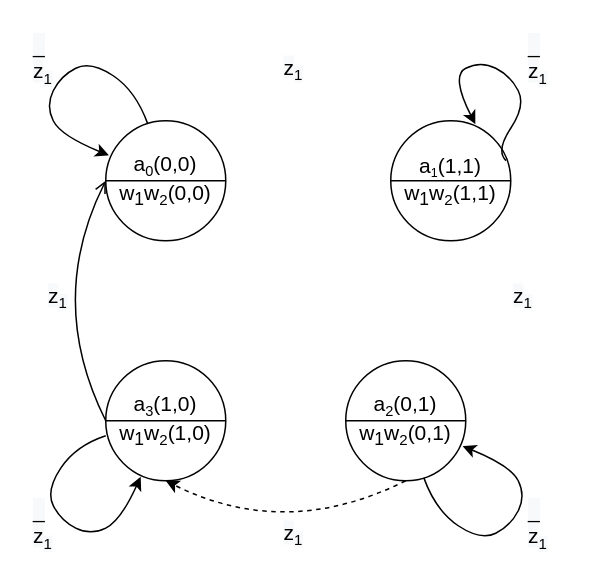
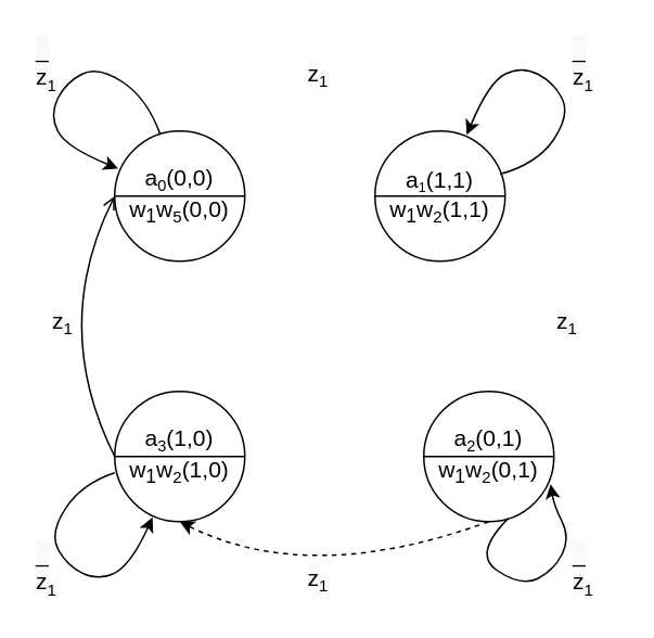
  <mxCell id="0" />
  <mxCell id="1" parent="0" />
- <mxCell id="2" value="&lt;font style=&quot;text-align: left ; font-size: 14px&quot;&gt;a&lt;/font&gt;&lt;font style=&quot;text-align: left&quot;&gt;&lt;span style=&quot;font-size: 11.667px&quot;&gt;&lt;sub&gt;0&lt;/sub&gt;&lt;/span&gt;&lt;span style=&quot;font-size: 14px&quot;&gt;(0,0)&lt;br&gt;&lt;/span&gt;&lt;span style=&quot;text-align: center ; font-size: 14px&quot;&gt;w&lt;sub&gt;1&lt;/sub&gt;&lt;/span&gt;&lt;span style=&quot;text-align: center ; font-size: 14px&quot;&gt;w&lt;/span&gt;&lt;sub style=&quot;text-align: center&quot;&gt;2&lt;/sub&gt;&lt;span style=&quot;text-align: center ; font-size: 14px&quot;&gt;(0,0)&lt;/span&gt;&lt;span style=&quot;font-size: 14px&quot;&gt;&lt;br&gt;&lt;/span&gt;&lt;/font&gt;" style="shape=lineEllipse;perimeter=ellipsePerimeter;whiteSpace=wrap;html=1;backgroundOutline=1;" vertex="1" parent="1"><mxGeometry x="70" y="80" width="80" height="80" as="geometry" /></mxCell>
- <mxCell id="3" value="&lt;font style=&quot;font-size: 14px&quot;&gt;a&lt;/font&gt;&lt;font size=&quot;1&quot;&gt;&lt;sub&gt;1&lt;/sub&gt;&lt;/font&gt;&lt;font&gt;&lt;span style=&quot;font-size: 14px&quot;&gt;(1,1)&lt;br&gt;&lt;/span&gt;&lt;span style=&quot;font-size: 14px&quot;&gt;w&lt;sub&gt;1&lt;/sub&gt;&lt;/span&gt;&lt;span style=&quot;font-size: 14px&quot;&gt;w&lt;/span&gt;&lt;sub&gt;2&lt;/sub&gt;&lt;span style=&quot;font-size: 14px&quot;&gt;(1,1)&lt;/span&gt;&lt;span style=&quot;font-size: 14px&quot;&gt;&lt;br&gt;&lt;/span&gt;&lt;/font&gt;" style="shape=lineEllipse;perimeter=ellipsePerimeter;whiteSpace=wrap;html=1;backgroundOutline=1;" vertex="1" parent="1"><mxGeometry x="260" y="80" width="80" height="80" as="geometry" /></mxCell>
+ <mxCell id="2" value="&lt;font style=&quot;text-align: left ; font-size: 14px&quot;&gt;a&lt;/font&gt;&lt;font style=&quot;text-align: left&quot;&gt;&lt;span style=&quot;font-size: 11.667px&quot;&gt;&lt;sub&gt;0&lt;/sub&gt;&lt;/span&gt;&lt;span style=&quot;font-size: 14px&quot;&gt;(0,0)&lt;br&gt;&lt;/span&gt;&lt;span style=&quot;text-align: center ; font-size: 14px&quot;&gt;w&lt;sub&gt;1&lt;/sub&gt;&lt;/span&gt;&lt;span style=&quot;text-align: center ; font-size: 14px&quot;&gt;w&lt;/span&gt;&lt;sub style=&quot;text-align: center&quot;&gt;5&lt;/sub&gt;&lt;span style=&quot;text-align: center ; font-size: 14px&quot;&gt;(0,0)&lt;/span&gt;&lt;span style=&quot;font-size: 14px&quot;&gt;&lt;br&gt;&lt;/span&gt;&lt;/font&gt;" style="shape=lineEllipse;perimeter=ellipsePerimeter;whiteSpace=wrap;html=1;backgroundOutline=1;" vertex="1" parent="1"><mxGeometry x="70" y="80" width="80" height="80" as="geometry" /></mxCell>
+ <mxCell id="3" value="&lt;font style=&quot;font-size: 14px&quot;&gt;a&lt;/font&gt;&lt;font size=&quot;1&quot;&gt;&lt;sub&gt;1&lt;/sub&gt;&lt;/font&gt;&lt;font&gt;&lt;span style=&quot;font-size: 14px&quot;&gt;(1,1)&lt;br&gt;&lt;/span&gt;&lt;span style=&quot;font-size: 14px&quot;&gt;w&lt;sub&gt;1&lt;/sub&gt;&lt;/span&gt;&lt;span style=&quot;font-size: 14px&quot;&gt;w&lt;/span&gt;&lt;sub&gt;2&lt;/sub&gt;&lt;span style=&quot;font-size: 14px&quot;&gt;(1,1)&lt;/span&gt;&lt;span style=&quot;font-size: 14px&quot;&gt;&lt;br&gt;&lt;/span&gt;&lt;/font&gt;" style="shape=lineEllipse;perimeter=ellipsePerimeter;whiteSpace=wrap;html=1;backgroundOutline=1;" vertex="1" parent="1"><mxGeometry x="230" y="80" width="80" height="80" as="geometry" /></mxCell>
  <mxCell id="4" value="&lt;font style=&quot;font-size: 14px&quot;&gt;a&lt;/font&gt;&lt;font&gt;&lt;span style=&quot;font-size: 11.667px&quot;&gt;&lt;sub&gt;3&lt;/sub&gt;&lt;/span&gt;&lt;span style=&quot;font-size: 14px&quot;&gt;(1,0)&lt;br&gt;&lt;/span&gt;&lt;span style=&quot;font-size: 14px&quot;&gt;w&lt;sub&gt;1&lt;/sub&gt;&lt;/span&gt;&lt;span style=&quot;font-size: 14px&quot;&gt;w&lt;/span&gt;&lt;sub&gt;2&lt;/sub&gt;&lt;span style=&quot;font-size: 14px&quot;&gt;(1,0)&lt;/span&gt;&lt;span style=&quot;font-size: 14px&quot;&gt;&lt;br&gt;&lt;/span&gt;&lt;/font&gt;" style="shape=lineEllipse;perimeter=ellipsePerimeter;whiteSpace=wrap;html=1;backgroundOutline=1;" vertex="1" parent="1"><mxGeometry x="70" y="240" width="80" height="80" as="geometry" /></mxCell>
- <mxCell id="5" value="&lt;font style=&quot;font-size: 14px&quot;&gt;a&lt;/font&gt;&lt;font&gt;&lt;span style=&quot;font-size: 11.667px&quot;&gt;&lt;sub&gt;2&lt;/sub&gt;&lt;/span&gt;&lt;span style=&quot;font-size: 14px&quot;&gt;(0,1)&lt;br&gt;&lt;/span&gt;&lt;span style=&quot;font-size: 14px&quot;&gt;w&lt;sub&gt;1&lt;/sub&gt;&lt;/span&gt;&lt;span style=&quot;font-size: 14px&quot;&gt;w&lt;/span&gt;&lt;sub&gt;2&lt;/sub&gt;&lt;span style=&quot;font-size: 14px&quot;&gt;(0,1)&lt;/span&gt;&lt;span style=&quot;font-size: 14px&quot;&gt;&lt;br&gt;&lt;/span&gt;&lt;/font&gt;" style="shape=lineEllipse;perimeter=ellipsePerimeter;whiteSpace=wrap;html=1;backgroundOutline=1;" vertex="1" parent="1"><mxGeometry x="230" y="240" width="80" height="80" as="geometry" /></mxCell>
+ <mxCell id="5" value="&lt;font style=&quot;font-size: 14px&quot;&gt;a&lt;/font&gt;&lt;font&gt;&lt;span style=&quot;font-size: 11.667px&quot;&gt;&lt;sub&gt;2&lt;/sub&gt;&lt;/span&gt;&lt;span style=&quot;font-size: 14px&quot;&gt;(0,1)&lt;br&gt;&lt;/span&gt;&lt;span style=&quot;font-size: 14px&quot;&gt;w&lt;sub&gt;1&lt;/sub&gt;&lt;/span&gt;&lt;span style=&quot;font-size: 14px&quot;&gt;w&lt;/span&gt;&lt;sub&gt;2&lt;/sub&gt;&lt;span style=&quot;font-size: 14px&quot;&gt;(0,1)&lt;/span&gt;&lt;span style=&quot;font-size: 14px&quot;&gt;&lt;br&gt;&lt;/span&gt;&lt;/font&gt;" style="shape=lineEllipse;perimeter=ellipsePerimeter;whiteSpace=wrap;html=1;backgroundOutline=1;" vertex="1" parent="1"><mxGeometry x="260" y="240" width="80" height="80" as="geometry" /></mxCell>
  <mxCell id="6" value="" style="curved=1;endArrow=classic;html=1;rounded=0;exitX=0.5;exitY=1;exitDx=0;exitDy=0;entryX=0.5;entryY=1;entryDx=0;entryDy=0;dashed=1;" edge="1" parent="1" source="5" target="4"><mxGeometry width="50" height="50" relative="1" as="geometry"><mxPoint x="163" y="400" as="sourcePoint" /><mxPoint x="113" y="320" as="targetPoint" /><Array as="points"><mxPoint x="190" y="360" /></Array></mxGeometry></mxCell>
  <mxCell id="7" value="" style="curved=1;endArrow=open;html=1;rounded=0;exitX=0;exitY=0.5;exitDx=0;exitDy=0;entryX=0;entryY=0.5;entryDx=0;entryDy=0;" edge="1" parent="1" source="4" target="2"><mxGeometry width="50" height="50" relative="1" as="geometry"><mxPoint x="220" y="210" as="sourcePoint" /><mxPoint x="270" y="160" as="targetPoint" /><Array as="points"><mxPoint x="30" y="200" /></Array></mxGeometry></mxCell>
  <mxCell id="8" value="" style="curved=1;endArrow=classic;html=1;rounded=0;entryX=0.705;entryY=0.029;entryDx=0;entryDy=0;entryPerimeter=0;exitX=0.96;exitY=0.332;exitDx=0;exitDy=0;exitPerimeter=0;" edge="1" parent="1" source="3" target="3"><mxGeometry width="50" height="50" relative="1" as="geometry"><mxPoint x="300" y="40" as="sourcePoint" /><mxPoint x="270" y="160" as="targetPoint" /><Array as="points"><mxPoint x="330" y="100" /><mxPoint x="350" y="70" /><mxPoint x="340" y="50" /><mxPoint x="320" y="40" /><mxPoint x="300" y="50" /></Array></mxGeometry></mxCell>
  <mxCell id="9" value="" style="curved=1;endArrow=classic;html=1;rounded=0;entryX=0.291;entryY=0.967;entryDx=0;entryDy=0;entryPerimeter=0;" edge="1" parent="1" target="4"><mxGeometry width="50" height="50" relative="1" as="geometry"><mxPoint x="70" y="290" as="sourcePoint" /><mxPoint x="93.6" y="314.24" as="targetPoint" /><Array as="points"><mxPoint x="50" y="296.56" /><mxPoint x="30" y="326.56" /><mxPoint x="40" y="346.56" /><mxPoint x="60" y="356.56" /><mxPoint x="80" y="346.56" /></Array></mxGeometry></mxCell>
  <mxCell id="10" value="" style="curved=1;endArrow=classic;html=1;rounded=0;exitX=0.65;exitY=0.974;exitDx=0;exitDy=0;exitPerimeter=0;entryX=0.974;entryY=0.712;entryDx=0;entryDy=0;entryPerimeter=0;" edge="1" parent="1" source="5" target="5"><mxGeometry width="50" height="50" relative="1" as="geometry"><mxPoint x="220" y="210" as="sourcePoint" /><mxPoint x="270" y="160" as="targetPoint" /><Array as="points"><mxPoint x="290" y="340" /><mxPoint x="320" y="360" /><mxPoint x="340" y="350" /><mxPoint x="350" y="330" /><mxPoint x="340" y="310" /></Array></mxGeometry></mxCell>
  <mxCell id="11" value="" style="curved=1;endArrow=classic;html=1;rounded=0;exitX=0.65;exitY=0.974;exitDx=0;exitDy=0;exitPerimeter=0;entryX=0.974;entryY=0.712;entryDx=0;entryDy=0;entryPerimeter=0;" edge="1" parent="1"><mxGeometry width="50" height="50" relative="1" as="geometry"><mxPoint x="98" y="82.08" as="sourcePoint" /><mxPoint x="72.08" y="103.04" as="targetPoint" /><Array as="points"><mxPoint x="90" y="60" /><mxPoint x="60" y="40" /><mxPoint x="40" y="50" /><mxPoint x="30" y="70" /><mxPoint x="40" y="90" /></Array></mxGeometry></mxCell>
  <mxCell id="12" value="&lt;span style=&quot;color: rgb(0, 0, 0); font-family: helvetica; font-size: 14px; font-style: normal; font-weight: 400; letter-spacing: normal; text-align: center; text-indent: 0px; text-transform: none; word-spacing: 0px; background-color: rgb(248, 249, 250); display: inline; float: none;&quot;&gt;z&lt;/span&gt;&lt;sub style=&quot;color: rgb(0, 0, 0); font-family: helvetica; font-style: normal; font-weight: 400; letter-spacing: normal; text-align: center; text-indent: 0px; text-transform: none; word-spacing: 0px; background-color: rgb(248, 249, 250);&quot;&gt;1&lt;/sub&gt;" style="text;whiteSpace=wrap;html=1;" vertex="1" parent="1"><mxGeometry x="187" y="30" width="20" height="30" as="geometry" /></mxCell>
  <mxCell id="13" value="&lt;span style=&quot;color: rgb(0, 0, 0); font-family: helvetica; font-size: 14px; font-style: normal; font-weight: 400; letter-spacing: normal; text-align: center; text-indent: 0px; text-transform: none; word-spacing: 0px; background-color: rgb(248, 249, 250); display: inline; float: none;&quot;&gt;z&lt;/span&gt;&lt;sub style=&quot;color: rgb(0, 0, 0); font-family: helvetica; font-style: normal; font-weight: 400; letter-spacing: normal; text-align: center; text-indent: 0px; text-transform: none; word-spacing: 0px; background-color: rgb(248, 249, 250);&quot;&gt;1&lt;/sub&gt;" style="text;whiteSpace=wrap;html=1;" vertex="1" parent="1"><mxGeometry x="340" y="182" width="40" height="30" as="geometry" /></mxCell>
  <mxCell id="14" value="&lt;span style=&quot;color: rgb(0, 0, 0); font-family: helvetica; font-size: 14px; font-style: normal; font-weight: 400; letter-spacing: normal; text-align: center; text-indent: 0px; text-transform: none; word-spacing: 0px; background-color: rgb(248, 249, 250); display: inline; float: none;&quot;&gt;z&lt;/span&gt;&lt;sub style=&quot;color: rgb(0, 0, 0); font-family: helvetica; font-style: normal; font-weight: 400; letter-spacing: normal; text-align: center; text-indent: 0px; text-transform: none; word-spacing: 0px; background-color: rgb(248, 249, 250);&quot;&gt;1&lt;/sub&gt;" style="text;whiteSpace=wrap;html=1;" vertex="1" parent="1"><mxGeometry x="187" y="340" width="40" height="30" as="geometry" /></mxCell>
  <mxCell id="15" value="&lt;span style=&quot;color: rgb(0, 0, 0); font-family: helvetica; font-size: 14px; font-style: normal; font-weight: 400; letter-spacing: normal; text-align: center; text-indent: 0px; text-transform: none; word-spacing: 0px; background-color: rgb(248, 249, 250); display: inline; float: none;&quot;&gt;z&lt;/span&gt;&lt;sub style=&quot;color: rgb(0, 0, 0); font-family: helvetica; font-style: normal; font-weight: 400; letter-spacing: normal; text-align: center; text-indent: 0px; text-transform: none; word-spacing: 0px; background-color: rgb(248, 249, 250);&quot;&gt;1&lt;/sub&gt;" style="text;whiteSpace=wrap;html=1;" vertex="1" parent="1"><mxGeometry x="30" y="182" width="40" height="30" as="geometry" /></mxCell>
  <mxCell id="16" value="&lt;span style=&quot;color: rgb(0 , 0 , 0) ; font-family: &amp;#34;helvetica&amp;#34; ; font-size: 14px ; font-style: normal ; letter-spacing: normal ; text-indent: 0px ; text-transform: none ; word-spacing: 0px ; background-color: rgb(248 , 249 , 250) ; display: inline ; float: none&quot;&gt;_&lt;br&gt;z&lt;/span&gt;&lt;sub style=&quot;color: rgb(0 , 0 , 0) ; font-family: &amp;#34;helvetica&amp;#34; ; font-style: normal ; letter-spacing: normal ; text-indent: 0px ; text-transform: none ; word-spacing: 0px ; background-color: rgb(248 , 249 , 250)&quot;&gt;1&lt;/sub&gt;" style="text;whiteSpace=wrap;html=1;verticalAlign=middle;align=left;strokeWidth=1;" vertex="1" parent="1"><mxGeometry x="350" y="20" width="20" height="40" as="geometry" /></mxCell>
  <mxCell id="17" value="&lt;span style=&quot;color: rgb(0 , 0 , 0) ; font-family: &amp;#34;helvetica&amp;#34; ; font-size: 14px ; font-style: normal ; letter-spacing: normal ; text-indent: 0px ; text-transform: none ; word-spacing: 0px ; background-color: rgb(248 , 249 , 250) ; display: inline ; float: none&quot;&gt;_&lt;br&gt;z&lt;/span&gt;&lt;sub style=&quot;color: rgb(0 , 0 , 0) ; font-family: &amp;#34;helvetica&amp;#34; ; font-style: normal ; letter-spacing: normal ; text-indent: 0px ; text-transform: none ; word-spacing: 0px ; background-color: rgb(248 , 249 , 250)&quot;&gt;1&lt;/sub&gt;" style="text;whiteSpace=wrap;html=1;verticalAlign=middle;align=left;strokeWidth=1;" vertex="1" parent="1"><mxGeometry x="350" y="330" width="20" height="40" as="geometry" /></mxCell>
  <mxCell id="18" value="&lt;span style=&quot;color: rgb(0 , 0 , 0) ; font-family: &amp;#34;helvetica&amp;#34; ; font-size: 14px ; font-style: normal ; letter-spacing: normal ; text-indent: 0px ; text-transform: none ; word-spacing: 0px ; background-color: rgb(248 , 249 , 250) ; display: inline ; float: none&quot;&gt;_&lt;br&gt;z&lt;/span&gt;&lt;sub style=&quot;color: rgb(0 , 0 , 0) ; font-family: &amp;#34;helvetica&amp;#34; ; font-style: normal ; letter-spacing: normal ; text-indent: 0px ; text-transform: none ; word-spacing: 0px ; background-color: rgb(248 , 249 , 250)&quot;&gt;1&lt;/sub&gt;" style="text;whiteSpace=wrap;html=1;verticalAlign=middle;align=left;strokeWidth=1;" vertex="1" parent="1"><mxGeometry x="20" y="330" width="20" height="40" as="geometry" /></mxCell>
  <mxCell id="19" value="&lt;span style=&quot;color: rgb(0 , 0 , 0) ; font-family: &amp;#34;helvetica&amp;#34; ; font-size: 14px ; font-style: normal ; letter-spacing: normal ; text-indent: 0px ; text-transform: none ; word-spacing: 0px ; background-color: rgb(248 , 249 , 250) ; display: inline ; float: none&quot;&gt;_&lt;br&gt;z&lt;/span&gt;&lt;sub style=&quot;color: rgb(0 , 0 , 0) ; font-family: &amp;#34;helvetica&amp;#34; ; font-style: normal ; letter-spacing: normal ; text-indent: 0px ; text-transform: none ; word-spacing: 0px ; background-color: rgb(248 , 249 , 250)&quot;&gt;1&lt;/sub&gt;" style="text;whiteSpace=wrap;html=1;verticalAlign=middle;align=left;strokeWidth=1;" vertex="1" parent="1"><mxGeometry x="20" y="20" width="20" height="40" as="geometry" /></mxCell>
